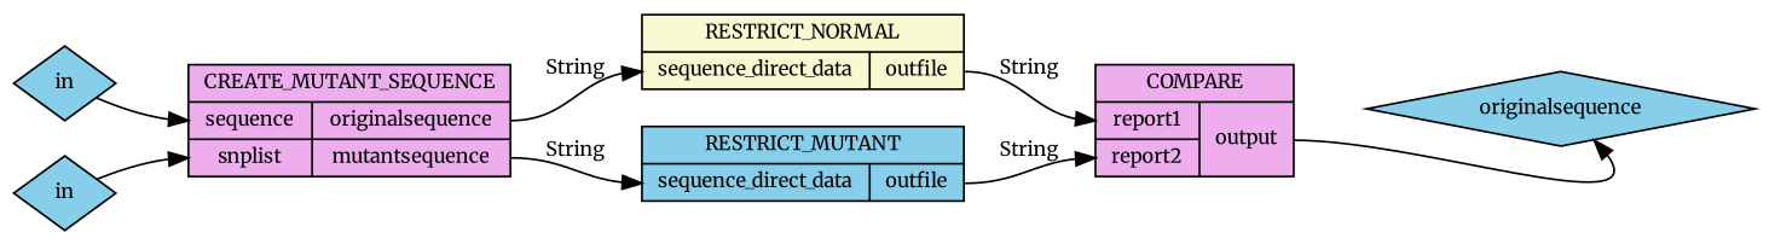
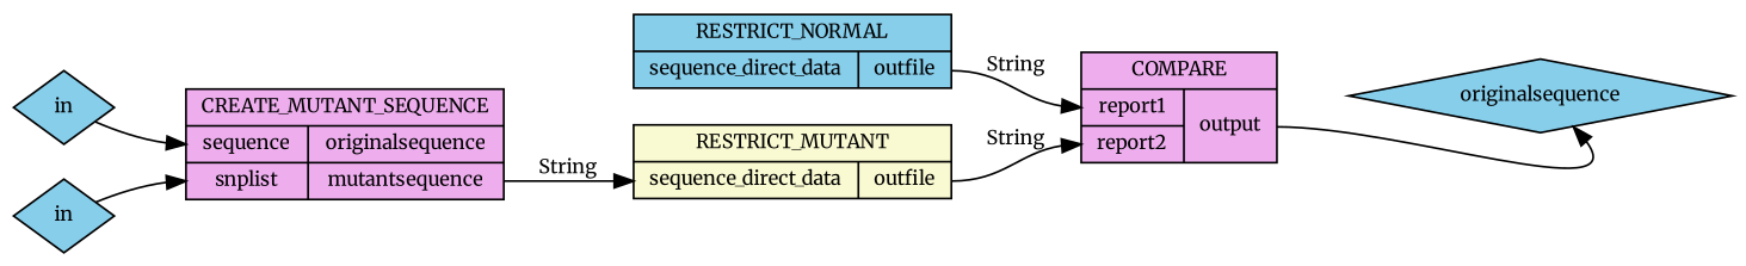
  digraph {
    fontname=Merriweather
    rankdir=LR
    node [color=black fillcolor=skyblue fontcolor=black fontname=Merriweather fontsize=10 shape=record style=filled]
    edge [color=black fontcolor=black fontname=Merriweather fontsize=10 headport=sequence_direct_data]
    n1 [height=0 label=originalsequence shape=diamond width=0]
    n2 [fillcolor=plum2 label="{COMPARE}|{{<report1>report1|<report2>report2}|{<output>output}}"]
    n3 [height=0 label=in shape=diamond width=0]
    n4 [fillcolor=plum2 label="{CREATE_MUTANT_SEQUENCE}|{{<sequence>sequence|<snplist>snplist}|{<originalsequence>originalsequence|<mutantsequence>mutantsequence}}"]
-   n5 [fillcolor=lightgoldenrodyellow label="{RESTRICT_NORMAL}|{{<sequence_direct_data>sequence_direct_data}|{<outfile>outfile}}"]
-   n6 [label="{RESTRICT_MUTANT}|{{<sequence_direct_data>sequence_direct_data}|{<outfile>outfile}}"]
+   n5 [label="{RESTRICT_NORMAL}|{{<sequence_direct_data>sequence_direct_data}|{<outfile>outfile}}"]
+   n6 [fillcolor=lightgoldenrodyellow label="{RESTRICT_MUTANT}|{{<sequence_direct_data>sequence_direct_data}|{<outfile>outfile}}"]
    n7 [height=0 label=in shape=diamond width=0]
    n2 -> n1 [tailport=output]
    n3 -> n4 [headport=sequence]
-   n4 -> n5 [label=String tailport=originalsequence]
    n4 -> n6 [label=String tailport=mutantsequence]
    n5 -> n2 [headport=report1 label=String tailport=outfile]
    n6 -> n2 [headport=report2 label=String tailport=outfile]
    n7 -> n4 [headport=snplist]
  }
